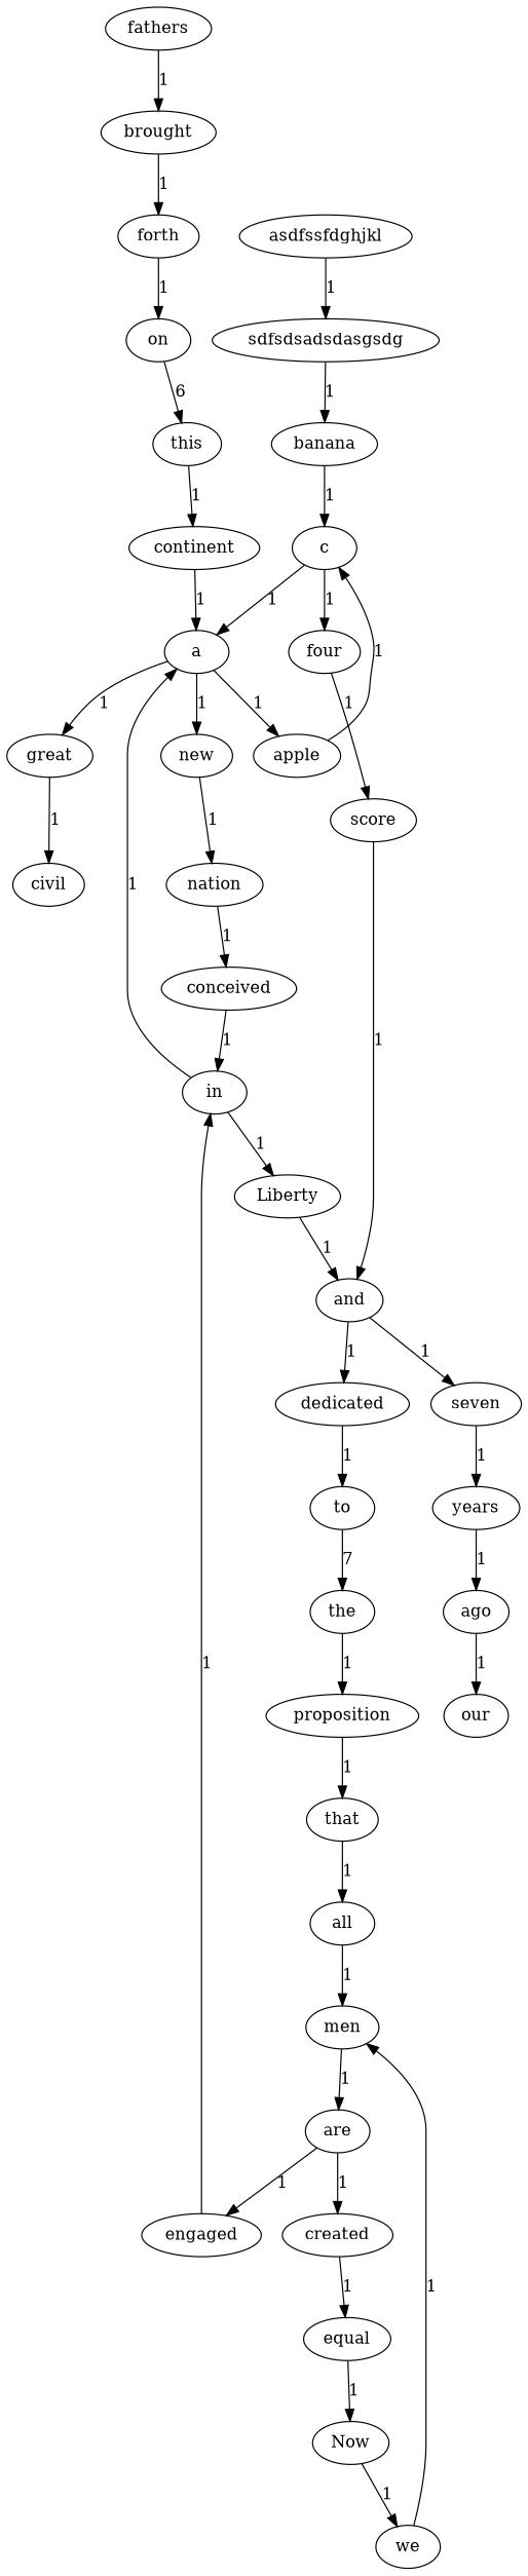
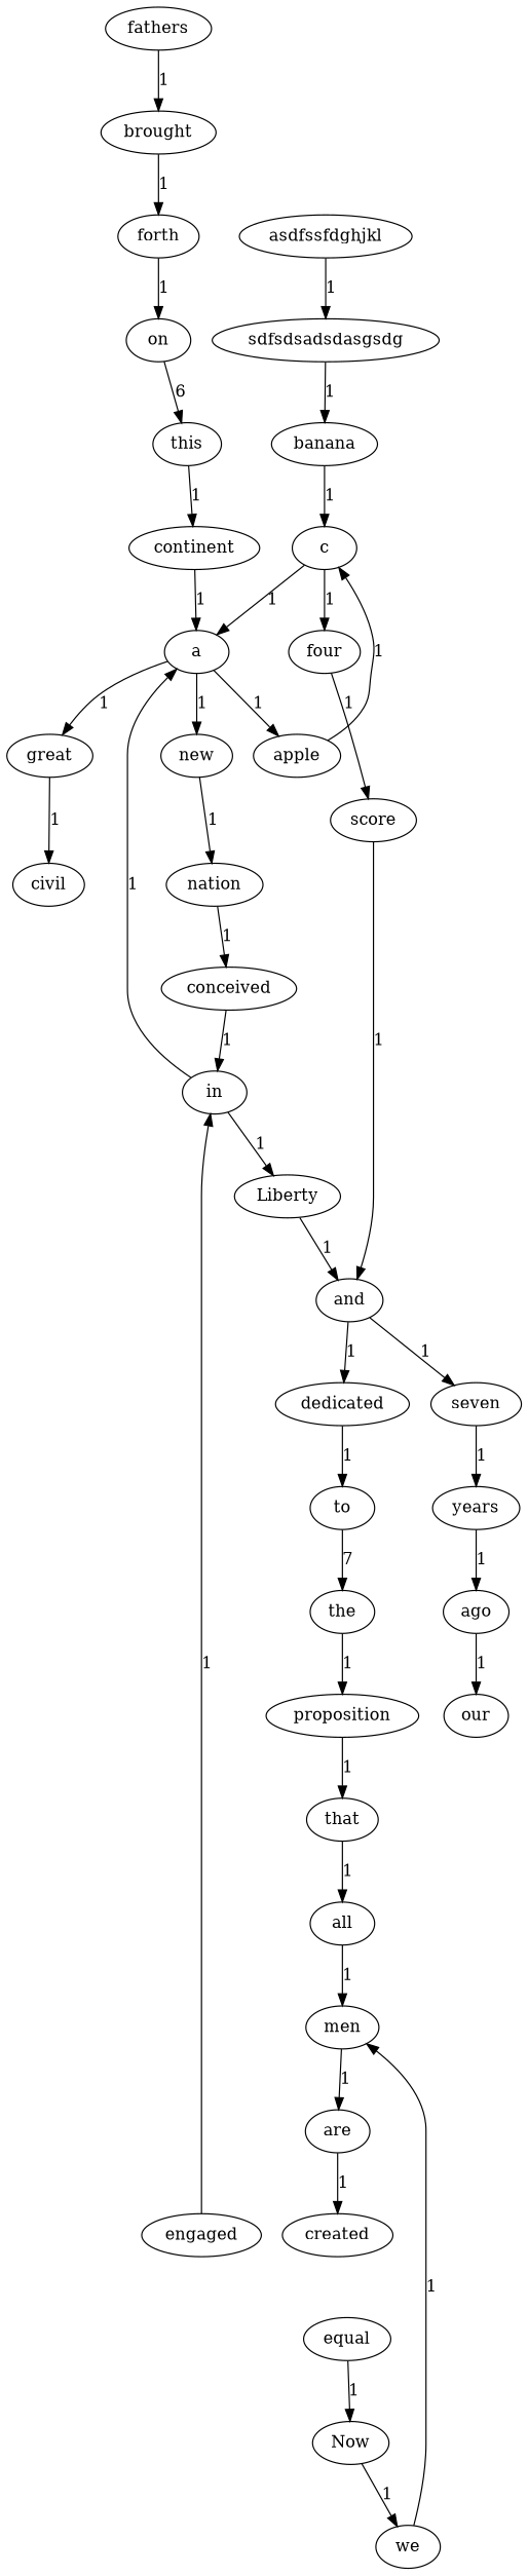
  digraph {
    asdfssfdghjkl
    sdfsdsadsdasgsdg
    banana
    c
    a
    four
    apple
    new
    great
    score
    nation
    civil
    and
    seven
    dedicated
    years
    to
    ago
    our
    fathers
    brought
    forth
    on
    this
    continent
    conceived
    in
    Liberty
    the
    proposition
    that
    all
    men
    are
    created
    engaged
    equal
    Now
    we
    asdfssfdghjkl -> sdfsdsadsdasgsdg [label=1]
    sdfsdsadsdasgsdg -> banana [label=1]
    banana -> c [label=1]
    c -> a [label=1]
    c -> four [label=1]
    a -> apple [label=1]
    a -> new [label=1]
    a -> great [label=1]
    four -> score [label=1]
    apple -> c [label=1]
    new -> nation [label=1]
    great -> civil [label=1]
    score -> and [label=1]
    nation -> conceived [label=1]
    and -> seven [label=1]
    and -> dedicated [label=1]
    seven -> years [label=1]
    dedicated -> to [label=1]
    years -> ago [label=1]
    to -> the [label=7]
    ago -> our [label=1]
    fathers -> brought [label=1]
    brought -> forth [label=1]
    forth -> on [label=1]
    on -> this [label=6]
    this -> continent [label=1]
    continent -> a [label=1]
    conceived -> in [label=1]
    in -> a [label=1]
    in -> Liberty [label=1]
    Liberty -> and [label=1]
    the -> proposition [label=1]
    proposition -> that [label=1]
    that -> all [label=1]
    all -> men [label=1]
    men -> are [label=1]
    are -> created [label=1]
-   are -> engaged [label=1]
-   created -> equal [label=1]
    engaged -> in [label=1]
    equal -> Now [label=1]
    Now -> we [label=1]
    we -> men [label=1]
  }
